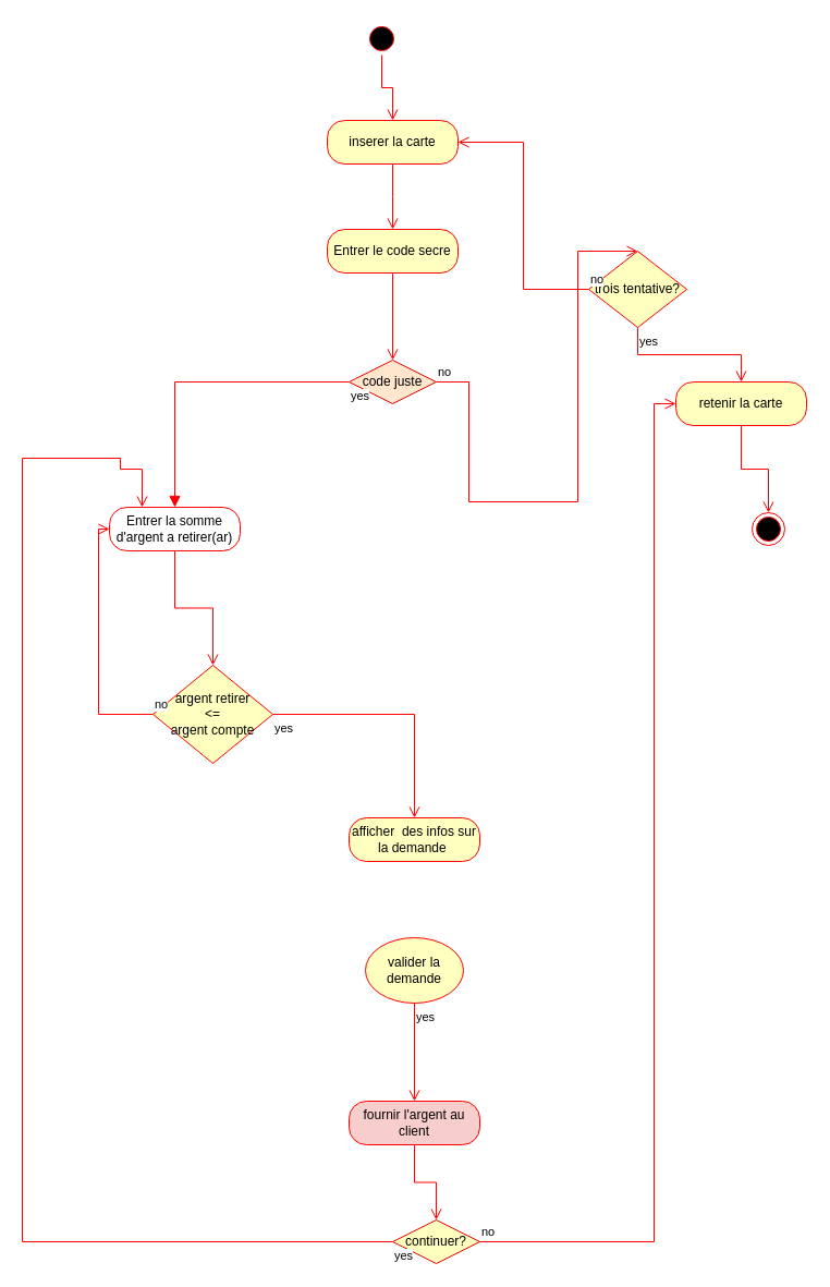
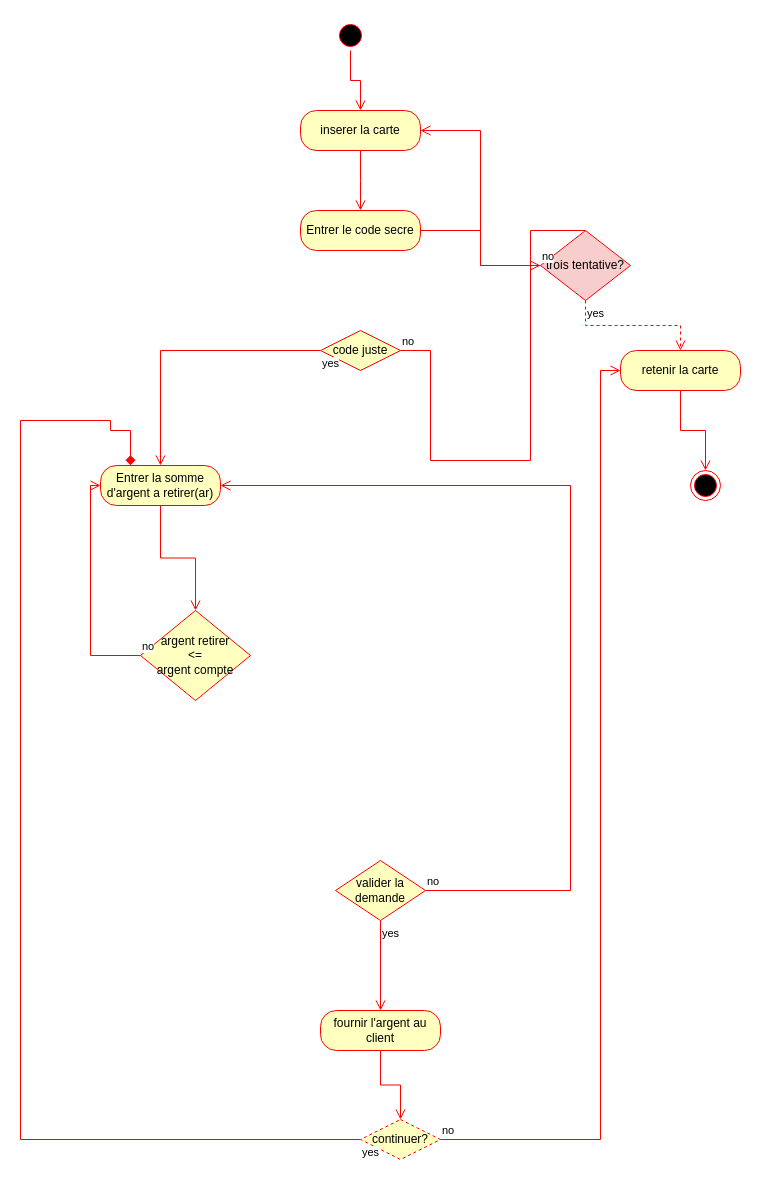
  <mxCell id="0" />
  <mxCell id="1" parent="0" />
  <mxCell id="2" value="" style="ellipse;html=1;shape=startState;fillColor=#000000;strokeColor=#ff0000;" vertex="1" parent="1"><mxGeometry x="335" y="20" width="30" height="30" as="geometry" /></mxCell>
  <mxCell id="3" value="" style="edgeStyle=orthogonalEdgeStyle;html=1;verticalAlign=bottom;endArrow=open;endSize=8;strokeColor=#ff0000;rounded=0;entryX=0.5;entryY=0;entryDx=0;entryDy=0;" edge="1" source="2" parent="1" target="7"><mxGeometry relative="1" as="geometry"><mxPoint x="350" y="90" as="targetPoint" /></mxGeometry></mxCell>
- <mxCell id="4" value="code juste" style="rhombus;whiteSpace=wrap;html=1;fillColor=#ffe6cc;strokeColor=#ff0000;" vertex="1" parent="1"><mxGeometry x="320" y="330" width="80" height="40" as="geometry" /></mxCell>
- <mxCell id="5" value="no" style="edgeStyle=orthogonalEdgeStyle;html=1;align=left;verticalAlign=bottom;endArrow=open;endSize=8;strokeColor=#ff0000;rounded=0;entryX=0.5;entryY=0;entryDx=0;entryDy=0;" edge="1" source="4" parent="1" target="11"><mxGeometry x="-1" relative="1" as="geometry"><mxPoint x="510" y="440" as="targetPoint" /><Array as="points"><mxPoint x="430" y="350" /><mxPoint x="430" y="460" /><mxPoint x="530" y="460" /><mxPoint x="530" y="230" /></Array></mxGeometry></mxCell>
- <mxCell id="6" value="yes" style="edgeStyle=orthogonalEdgeStyle;html=1;align=left;verticalAlign=top;endArrow=block;endSize=8;strokeColor=#ff0000;rounded=0;entryX=0.5;entryY=0;entryDx=0;entryDy=0;" edge="1" source="4" parent="1" target="17"><mxGeometry x="-1" relative="1" as="geometry"><mxPoint x="160" y="460" as="targetPoint" /></mxGeometry></mxCell>
+ <mxCell id="4" value="code juste" style="rhombus;whiteSpace=wrap;html=1;fillColor=#ffffc0;strokeColor=#ff0000;" vertex="1" parent="1"><mxGeometry x="320" y="330" width="80" height="40" as="geometry" /></mxCell>
+ <mxCell id="5" value="no" style="edgeStyle=orthogonalEdgeStyle;html=1;align=left;verticalAlign=bottom;endArrow=none;endSize=8;strokeColor=#ff0000;rounded=0;entryX=0.5;entryY=0;entryDx=0;entryDy=0;" edge="1" source="4" parent="1" target="11"><mxGeometry x="-1" relative="1" as="geometry"><mxPoint x="510" y="440" as="targetPoint" /><Array as="points"><mxPoint x="430" y="350" /><mxPoint x="430" y="460" /><mxPoint x="530" y="460" /><mxPoint x="530" y="230" /></Array></mxGeometry></mxCell>
+ <mxCell id="6" value="yes" style="edgeStyle=orthogonalEdgeStyle;html=1;align=left;verticalAlign=top;endArrow=open;endSize=8;strokeColor=#ff0000;rounded=0;entryX=0.5;entryY=0;entryDx=0;entryDy=0;" edge="1" source="4" parent="1" target="17"><mxGeometry x="-1" relative="1" as="geometry"><mxPoint x="160" y="460" as="targetPoint" /></mxGeometry></mxCell>
  <mxCell id="7" value="inserer la carte" style="rounded=1;whiteSpace=wrap;html=1;arcSize=40;fontColor=#000000;fillColor=#ffffc0;strokeColor=#ff0000;" vertex="1" parent="1"><mxGeometry x="300" y="110" width="120" height="40" as="geometry" /></mxCell>
  <mxCell id="8" value="" style="edgeStyle=orthogonalEdgeStyle;html=1;verticalAlign=bottom;endArrow=open;endSize=8;strokeColor=#ff0000;rounded=0;" edge="1" source="7" parent="1"><mxGeometry relative="1" as="geometry"><mxPoint x="360" y="210" as="targetPoint" /></mxGeometry></mxCell>
  <mxCell id="9" value="Entrer le code secre" style="rounded=1;whiteSpace=wrap;html=1;arcSize=40;fontColor=#000000;fillColor=#ffffc0;strokeColor=#ff0000;" vertex="1" parent="1"><mxGeometry x="300" y="210" width="120" height="40" as="geometry" /></mxCell>
- <mxCell id="10" value="" style="edgeStyle=orthogonalEdgeStyle;html=1;verticalAlign=bottom;endArrow=open;endSize=8;strokeColor=#ff0000;rounded=0;entryX=0.5;entryY=0;entryDx=0;entryDy=0;" edge="1" source="9" parent="1" target="4"><mxGeometry relative="1" as="geometry"><mxPoint x="380" y="330" as="targetPoint" /></mxGeometry></mxCell>
- <mxCell id="11" value="trois tentative?" style="rhombus;whiteSpace=wrap;html=1;fillColor=#ffffc0;strokeColor=#ff0000;" vertex="1" parent="1"><mxGeometry x="540" y="230" width="90" height="70" as="geometry" /></mxCell>
+ <mxCell id="10" value="" style="edgeStyle=orthogonalEdgeStyle;html=1;verticalAlign=bottom;endArrow=open;endSize=8;strokeColor=#ff0000;rounded=0;" edge="1" source="9" parent="1" target="11"><mxGeometry relative="1" as="geometry"><mxPoint x="380" y="330" as="targetPoint" /></mxGeometry></mxCell>
+ <mxCell id="11" value="trois tentative?" style="rhombus;whiteSpace=wrap;html=1;fillColor=#f8cecc;strokeColor=#ff0000;" vertex="1" parent="1"><mxGeometry x="540" y="230" width="90" height="70" as="geometry" /></mxCell>
  <mxCell id="12" value="no" style="edgeStyle=orthogonalEdgeStyle;html=1;align=left;verticalAlign=bottom;endArrow=open;endSize=8;strokeColor=#ff0000;rounded=0;entryX=1;entryY=0.5;entryDx=0;entryDy=0;" edge="1" source="11" parent="1" target="7"><mxGeometry x="-1" relative="1" as="geometry"><mxPoint x="720" y="250" as="targetPoint" /></mxGeometry></mxCell>
- <mxCell id="13" value="yes" style="edgeStyle=orthogonalEdgeStyle;html=1;align=left;verticalAlign=top;endArrow=open;endSize=8;strokeColor=#ff0000;rounded=0;entryX=0.5;entryY=0;entryDx=0;entryDy=0;" edge="1" source="11" parent="1" target="14"><mxGeometry x="-1" relative="1" as="geometry"><mxPoint x="680" y="340" as="targetPoint" /></mxGeometry></mxCell>
+ <mxCell id="13" value="yes" style="edgeStyle=orthogonalEdgeStyle;html=1;align=left;verticalAlign=top;endArrow=open;endSize=8;strokeColor=#ff0000;rounded=0;entryX=0.5;entryY=0;entryDx=0;entryDy=0;dashed=1;" edge="1" source="11" parent="1" target="14"><mxGeometry x="-1" relative="1" as="geometry"><mxPoint x="680" y="340" as="targetPoint" /></mxGeometry></mxCell>
  <mxCell id="14" value="retenir la carte" style="rounded=1;whiteSpace=wrap;html=1;arcSize=40;fontColor=#000000;fillColor=#ffffc0;strokeColor=#ff0000;" vertex="1" parent="1"><mxGeometry x="620" y="350" width="120" height="40" as="geometry" /></mxCell>
  <mxCell id="15" value="" style="edgeStyle=orthogonalEdgeStyle;html=1;verticalAlign=bottom;endArrow=open;endSize=8;strokeColor=#ff0000;rounded=0;entryX=0.5;entryY=0;entryDx=0;entryDy=0;" edge="1" source="14" parent="1" target="16"><mxGeometry relative="1" as="geometry"><mxPoint x="690" y="460" as="targetPoint" /></mxGeometry></mxCell>
  <mxCell id="16" value="" style="ellipse;html=1;shape=endState;fillColor=#000000;strokeColor=#ff0000;" vertex="1" parent="1"><mxGeometry x="690" y="470" width="30" height="30" as="geometry" /></mxCell>
- <mxCell id="17" value="Entrer la somme d'argent a retirer(ar)" style="rounded=1;whiteSpace=wrap;html=1;arcSize=40;fontColor=#000000;fillColor=#ffffff;strokeColor=#ff0000;" vertex="1" parent="1"><mxGeometry x="100" y="465" width="120" height="40" as="geometry" /></mxCell>
+ <mxCell id="17" value="Entrer la somme d'argent a retirer(ar)" style="rounded=1;whiteSpace=wrap;html=1;arcSize=40;fontColor=#000000;fillColor=#ffffc0;strokeColor=#ff0000;" vertex="1" parent="1"><mxGeometry x="100" y="465" width="120" height="40" as="geometry" /></mxCell>
  <mxCell id="18" value="" style="edgeStyle=orthogonalEdgeStyle;html=1;verticalAlign=bottom;endArrow=open;endSize=8;strokeColor=#ff0000;rounded=0;entryX=0.5;entryY=0;entryDx=0;entryDy=0;" edge="1" source="17" parent="1" target="19"><mxGeometry relative="1" as="geometry"><mxPoint x="180" y="570" as="targetPoint" /></mxGeometry></mxCell>
  <mxCell id="19" value="argent retirer &lt;br&gt;&amp;lt;=&lt;br&gt;argent compte" style="rhombus;whiteSpace=wrap;html=1;fillColor=#ffffc0;strokeColor=#ff0000;" vertex="1" parent="1"><mxGeometry x="140" y="610" width="110" height="90" as="geometry" /></mxCell>
  <mxCell id="20" value="no" style="edgeStyle=orthogonalEdgeStyle;html=1;align=left;verticalAlign=bottom;endArrow=open;endSize=8;strokeColor=#ff0000;rounded=0;entryX=0;entryY=0.5;entryDx=0;entryDy=0;" edge="1" source="19" parent="1" target="17"><mxGeometry x="-1" relative="1" as="geometry"><mxPoint x="20" y="600" as="targetPoint" /><Array as="points"><mxPoint x="90" y="655" /><mxPoint x="90" y="485" /></Array></mxGeometry></mxCell>
- <mxCell id="21" value="yes" style="edgeStyle=orthogonalEdgeStyle;html=1;align=left;verticalAlign=top;endArrow=open;endSize=8;strokeColor=#ff0000;rounded=0;entryX=0.5;entryY=0;entryDx=0;entryDy=0;" edge="1" source="19" parent="1" target="22"><mxGeometry x="-1" relative="1" as="geometry"><mxPoint x="450" y="590" as="targetPoint" /></mxGeometry></mxCell>
- <mxCell id="22" value="afficher&amp;nbsp; des infos sur la demande&amp;nbsp;" style="rounded=1;whiteSpace=wrap;html=1;arcSize=40;fontColor=#000000;fillColor=#ffffc0;strokeColor=#ff0000;" vertex="1" parent="1"><mxGeometry x="320" y="750" width="120" height="40" as="geometry" /></mxCell>
- <mxCell id="23" value="valider la demande" style="ellipse;whiteSpace=wrap;html=1;fillColor=#ffffc0;strokeColor=#ff0000;" vertex="1" parent="1"><mxGeometry x="335" y="860" width="90" height="60" as="geometry" /></mxCell>
+ <mxCell id="23" value="valider la demande" style="rhombus;whiteSpace=wrap;html=1;fillColor=#ffffc0;strokeColor=#ff0000;" vertex="1" parent="1"><mxGeometry x="335" y="860" width="90" height="60" as="geometry" /></mxCell>
+ <mxCell id="24" value="no" style="edgeStyle=orthogonalEdgeStyle;html=1;align=left;verticalAlign=bottom;endArrow=open;endSize=8;strokeColor=#ff0000;rounded=0;entryX=1;entryY=0.5;entryDx=0;entryDy=0;" edge="1" source="23" parent="1" target="17"><mxGeometry x="-1" relative="1" as="geometry"><mxPoint x="480" y="890" as="targetPoint" /><Array as="points"><mxPoint x="570" y="890" /><mxPoint x="570" y="485" /></Array></mxGeometry></mxCell>
  <mxCell id="25" value="yes" style="edgeStyle=orthogonalEdgeStyle;html=1;align=left;verticalAlign=top;endArrow=open;endSize=8;strokeColor=#ff0000;rounded=0;entryX=0.5;entryY=0;entryDx=0;entryDy=0;" edge="1" source="23" parent="1" target="26"><mxGeometry x="-1" relative="1" as="geometry"><mxPoint x="380" y="1010" as="targetPoint" /></mxGeometry></mxCell>
- <mxCell id="26" value="fournir l'argent au client" style="rounded=1;whiteSpace=wrap;html=1;arcSize=40;fontColor=#000000;fillColor=#f8cecc;strokeColor=#ff0000;" vertex="1" parent="1"><mxGeometry x="320" y="1010" width="120" height="40" as="geometry" /></mxCell>
+ <mxCell id="26" value="fournir l'argent au client" style="rounded=1;whiteSpace=wrap;html=1;arcSize=40;fontColor=#000000;fillColor=#ffffc0;strokeColor=#ff0000;" vertex="1" parent="1"><mxGeometry x="320" y="1010" width="120" height="40" as="geometry" /></mxCell>
  <mxCell id="27" value="" style="edgeStyle=orthogonalEdgeStyle;html=1;verticalAlign=bottom;endArrow=open;endSize=8;strokeColor=#ff0000;rounded=0;entryX=0.5;entryY=0;entryDx=0;entryDy=0;" edge="1" source="26" parent="1" target="28"><mxGeometry relative="1" as="geometry"><mxPoint x="400" y="1110" as="targetPoint" /></mxGeometry></mxCell>
- <mxCell id="28" value="continuer?" style="rhombus;whiteSpace=wrap;html=1;fillColor=#ffffc0;strokeColor=#ff0000;" vertex="1" parent="1"><mxGeometry x="360" y="1119" width="80" height="40" as="geometry" /></mxCell>
+ <mxCell id="28" value="continuer?" style="rhombus;whiteSpace=wrap;html=1;fillColor=#ffffc0;strokeColor=#ff0000;dashed=1;" vertex="1" parent="1"><mxGeometry x="360" y="1119" width="80" height="40" as="geometry" /></mxCell>
  <mxCell id="29" value="no" style="edgeStyle=orthogonalEdgeStyle;html=1;align=left;verticalAlign=bottom;endArrow=open;endSize=8;strokeColor=#ff0000;rounded=0;entryX=0;entryY=0.5;entryDx=0;entryDy=0;" edge="1" source="28" parent="1" target="14"><mxGeometry x="-1" relative="1" as="geometry"><mxPoint x="500" y="1200" as="targetPoint" /><Array as="points"><mxPoint x="600" y="1139" /><mxPoint x="600" y="370" /></Array></mxGeometry></mxCell>
- <mxCell id="30" value="yes" style="edgeStyle=orthogonalEdgeStyle;html=1;align=left;verticalAlign=top;endArrow=open;endSize=8;strokeColor=#ff0000;rounded=0;entryX=0.25;entryY=0;entryDx=0;entryDy=0;" edge="1" source="28" parent="1" target="17"><mxGeometry x="-1" relative="1" as="geometry"><mxPoint x="370" y="1200" as="targetPoint" /><Array as="points"><mxPoint x="20" y="1139" /><mxPoint x="20" y="420" /><mxPoint x="110" y="420" /><mxPoint x="110" y="430" /><mxPoint x="130" y="430" /></Array></mxGeometry></mxCell>
+ <mxCell id="30" value="yes" style="edgeStyle=orthogonalEdgeStyle;html=1;align=left;verticalAlign=top;endArrow=diamond;endSize=8;strokeColor=#ff0000;rounded=0;entryX=0.25;entryY=0;entryDx=0;entryDy=0;" edge="1" source="28" parent="1" target="17"><mxGeometry x="-1" relative="1" as="geometry"><mxPoint x="370" y="1200" as="targetPoint" /><Array as="points"><mxPoint x="20" y="1139" /><mxPoint x="20" y="420" /><mxPoint x="110" y="420" /><mxPoint x="110" y="430" /><mxPoint x="130" y="430" /></Array></mxGeometry></mxCell>
